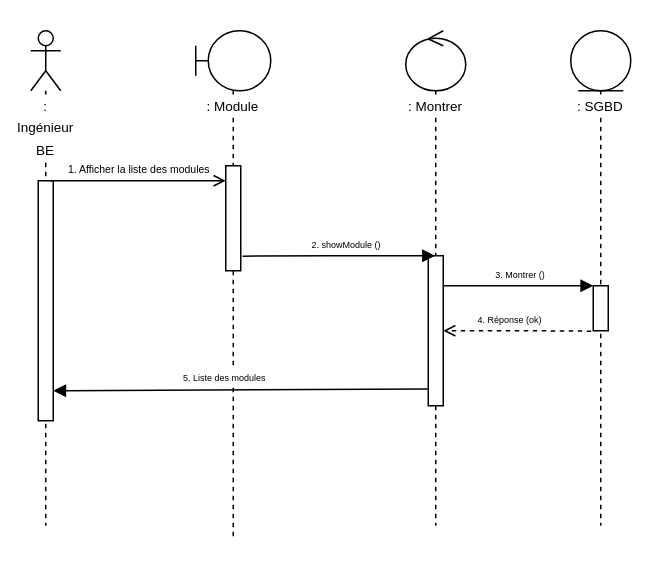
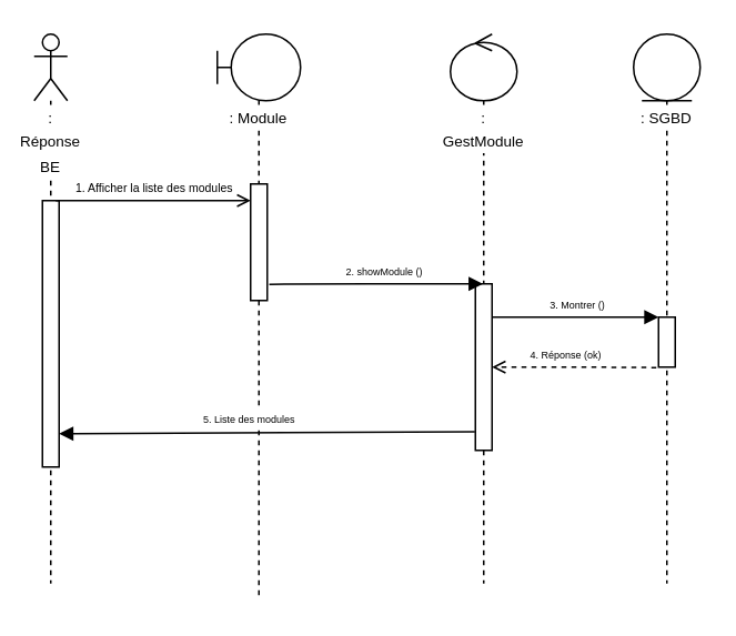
  <mxCell id="0" />
  <mxCell id="1" parent="0" />
- <mxCell id="2" value="&lt;font style=&quot;font-size: 9px&quot;&gt;: Ingénieur BE&lt;/font&gt;" style="shape=umlLifeline;participant=umlActor;perimeter=lifelinePerimeter;whiteSpace=wrap;html=1;container=1;collapsible=0;recursiveResize=0;verticalAlign=top;spacingTop=36;labelBackgroundColor=#ffffff;outlineConnect=0;" parent="1" vertex="1"><mxGeometry x="20" y="20" width="20" height="330" as="geometry" /></mxCell>
+ <mxCell id="2" value="&lt;font style=&quot;font-size: 9px&quot;&gt;: Réponse BE&lt;/font&gt;" style="shape=umlLifeline;participant=umlActor;perimeter=lifelinePerimeter;whiteSpace=wrap;html=1;container=1;collapsible=0;recursiveResize=0;verticalAlign=top;spacingTop=36;labelBackgroundColor=#ffffff;outlineConnect=0;" parent="1" vertex="1"><mxGeometry x="20" y="20" width="20" height="330" as="geometry" /></mxCell>
  <mxCell id="3" value="" style="html=1;points=[];perimeter=orthogonalPerimeter;" parent="2" vertex="1"><mxGeometry x="5" y="100" width="10" height="160" as="geometry" /></mxCell>
  <mxCell id="4" value="&lt;font style=&quot;font-size: 9px&quot;&gt;: Module&lt;/font&gt;" style="shape=umlLifeline;participant=umlBoundary;perimeter=lifelinePerimeter;whiteSpace=wrap;html=1;container=1;collapsible=0;recursiveResize=0;verticalAlign=top;spacingTop=36;labelBackgroundColor=#ffffff;outlineConnect=0;" parent="1" vertex="1"><mxGeometry x="130" y="20" width="50" height="340" as="geometry" /></mxCell>
  <mxCell id="5" value="" style="html=1;points=[];perimeter=orthogonalPerimeter;" parent="4" vertex="1"><mxGeometry x="20" y="90" width="10" height="70" as="geometry" /></mxCell>
  <mxCell id="6" value="&lt;font style=&quot;font-size: 7px&quot;&gt;1. Afficher la liste des modules&lt;/font&gt;" style="html=1;verticalAlign=bottom;endArrow=open;exitX=0.8;exitY=0;exitDx=0;exitDy=0;exitPerimeter=0;endFill=0;" parent="1" source="3" edge="1"><mxGeometry width="80" relative="1" as="geometry"><mxPoint x="40" y="120" as="sourcePoint" /><mxPoint x="150" y="120" as="targetPoint" /></mxGeometry></mxCell>
- <mxCell id="7" value="&lt;font style=&quot;font-size: 9px&quot;&gt;: Montrer&lt;/font&gt;" style="shape=umlLifeline;participant=umlControl;perimeter=lifelinePerimeter;whiteSpace=wrap;html=1;container=1;collapsible=0;recursiveResize=0;verticalAlign=top;spacingTop=36;labelBackgroundColor=#ffffff;outlineConnect=0;" parent="1" vertex="1"><mxGeometry x="270" y="20" width="40" height="330" as="geometry" /></mxCell>
+ <mxCell id="7" value="&lt;font style=&quot;font-size: 9px&quot;&gt;: GestModule&lt;/font&gt;" style="shape=umlLifeline;participant=umlControl;perimeter=lifelinePerimeter;whiteSpace=wrap;html=1;container=1;collapsible=0;recursiveResize=0;verticalAlign=top;spacingTop=36;labelBackgroundColor=#ffffff;outlineConnect=0;" parent="1" vertex="1"><mxGeometry x="270" y="20" width="40" height="330" as="geometry" /></mxCell>
  <mxCell id="8" value="" style="html=1;points=[];perimeter=orthogonalPerimeter;" parent="7" vertex="1"><mxGeometry x="15" y="150" width="10" height="100" as="geometry" /></mxCell>
  <mxCell id="9" value="&lt;font style=&quot;font-size: 6px&quot;&gt;2. showModule&lt;/font&gt;&lt;font&gt;&lt;span style=&quot;font-size: 6px&quot;&gt;&amp;nbsp;()&amp;nbsp;&lt;/span&gt;&lt;/font&gt;" style="html=1;verticalAlign=bottom;endArrow=block;exitX=1.123;exitY=0.861;exitDx=0;exitDy=0;exitPerimeter=0;endFill=1;" parent="1" source="5" target="7" edge="1"><mxGeometry x="0.088" width="80" relative="1" as="geometry"><mxPoint x="153" y="230" as="sourcePoint" /><mxPoint x="286" y="177" as="targetPoint" /><mxPoint as="offset" /><Array as="points"><mxPoint x="230" y="170" /></Array></mxGeometry></mxCell>
  <mxCell id="10" value="&lt;font style=&quot;font-size: 9px&quot;&gt;: SGBD&lt;/font&gt;" style="shape=umlLifeline;participant=umlEntity;perimeter=lifelinePerimeter;whiteSpace=wrap;html=1;container=1;collapsible=0;recursiveResize=0;verticalAlign=top;spacingTop=36;labelBackgroundColor=#ffffff;outlineConnect=0;" parent="1" vertex="1"><mxGeometry x="380" y="20" width="40" height="330" as="geometry" /></mxCell>
  <mxCell id="11" value="" style="html=1;points=[];perimeter=orthogonalPerimeter;" parent="10" vertex="1"><mxGeometry x="15" y="170" width="10" height="30" as="geometry" /></mxCell>
  <mxCell id="12" value="&lt;span style=&quot;font-size: 6px&quot;&gt;3. Montrer ()&amp;nbsp;&lt;/span&gt;" style="html=1;verticalAlign=bottom;endArrow=block;endFill=1;" parent="1" edge="1"><mxGeometry x="0.048" width="80" relative="1" as="geometry"><mxPoint x="295" y="190" as="sourcePoint" /><mxPoint x="395" y="190" as="targetPoint" /><mxPoint as="offset" /><Array as="points"><mxPoint x="350" y="190" /></Array></mxGeometry></mxCell>
  <mxCell id="13" value="&lt;font style=&quot;font-size: 6px&quot;&gt;4. Réponse (ok)&amp;nbsp;&lt;/font&gt;" style="html=1;verticalAlign=bottom;endArrow=open;exitX=-0.133;exitY=1.009;exitDx=0;exitDy=0;exitPerimeter=0;endFill=0;dashed=1;" parent="1" source="11" target="8" edge="1"><mxGeometry x="0.088" width="80" relative="1" as="geometry"><mxPoint x="169" y="180.3" as="sourcePoint" /><mxPoint x="299.5" y="180.3" as="targetPoint" /><mxPoint as="offset" /><Array as="points"><mxPoint x="350" y="220" /></Array></mxGeometry></mxCell>
  <mxCell id="14" value="&lt;font style=&quot;font-size: 6px&quot;&gt;5. Liste des modules&lt;/font&gt;" style="html=1;verticalAlign=bottom;endArrow=block;endFill=1;exitX=-0.028;exitY=0.888;exitDx=0;exitDy=0;exitPerimeter=0;" parent="1" source="8" edge="1"><mxGeometry x="0.088" width="80" relative="1" as="geometry"><mxPoint x="280" y="250" as="sourcePoint" /><mxPoint x="35" y="260" as="targetPoint" /><mxPoint as="offset" /></mxGeometry></mxCell>
